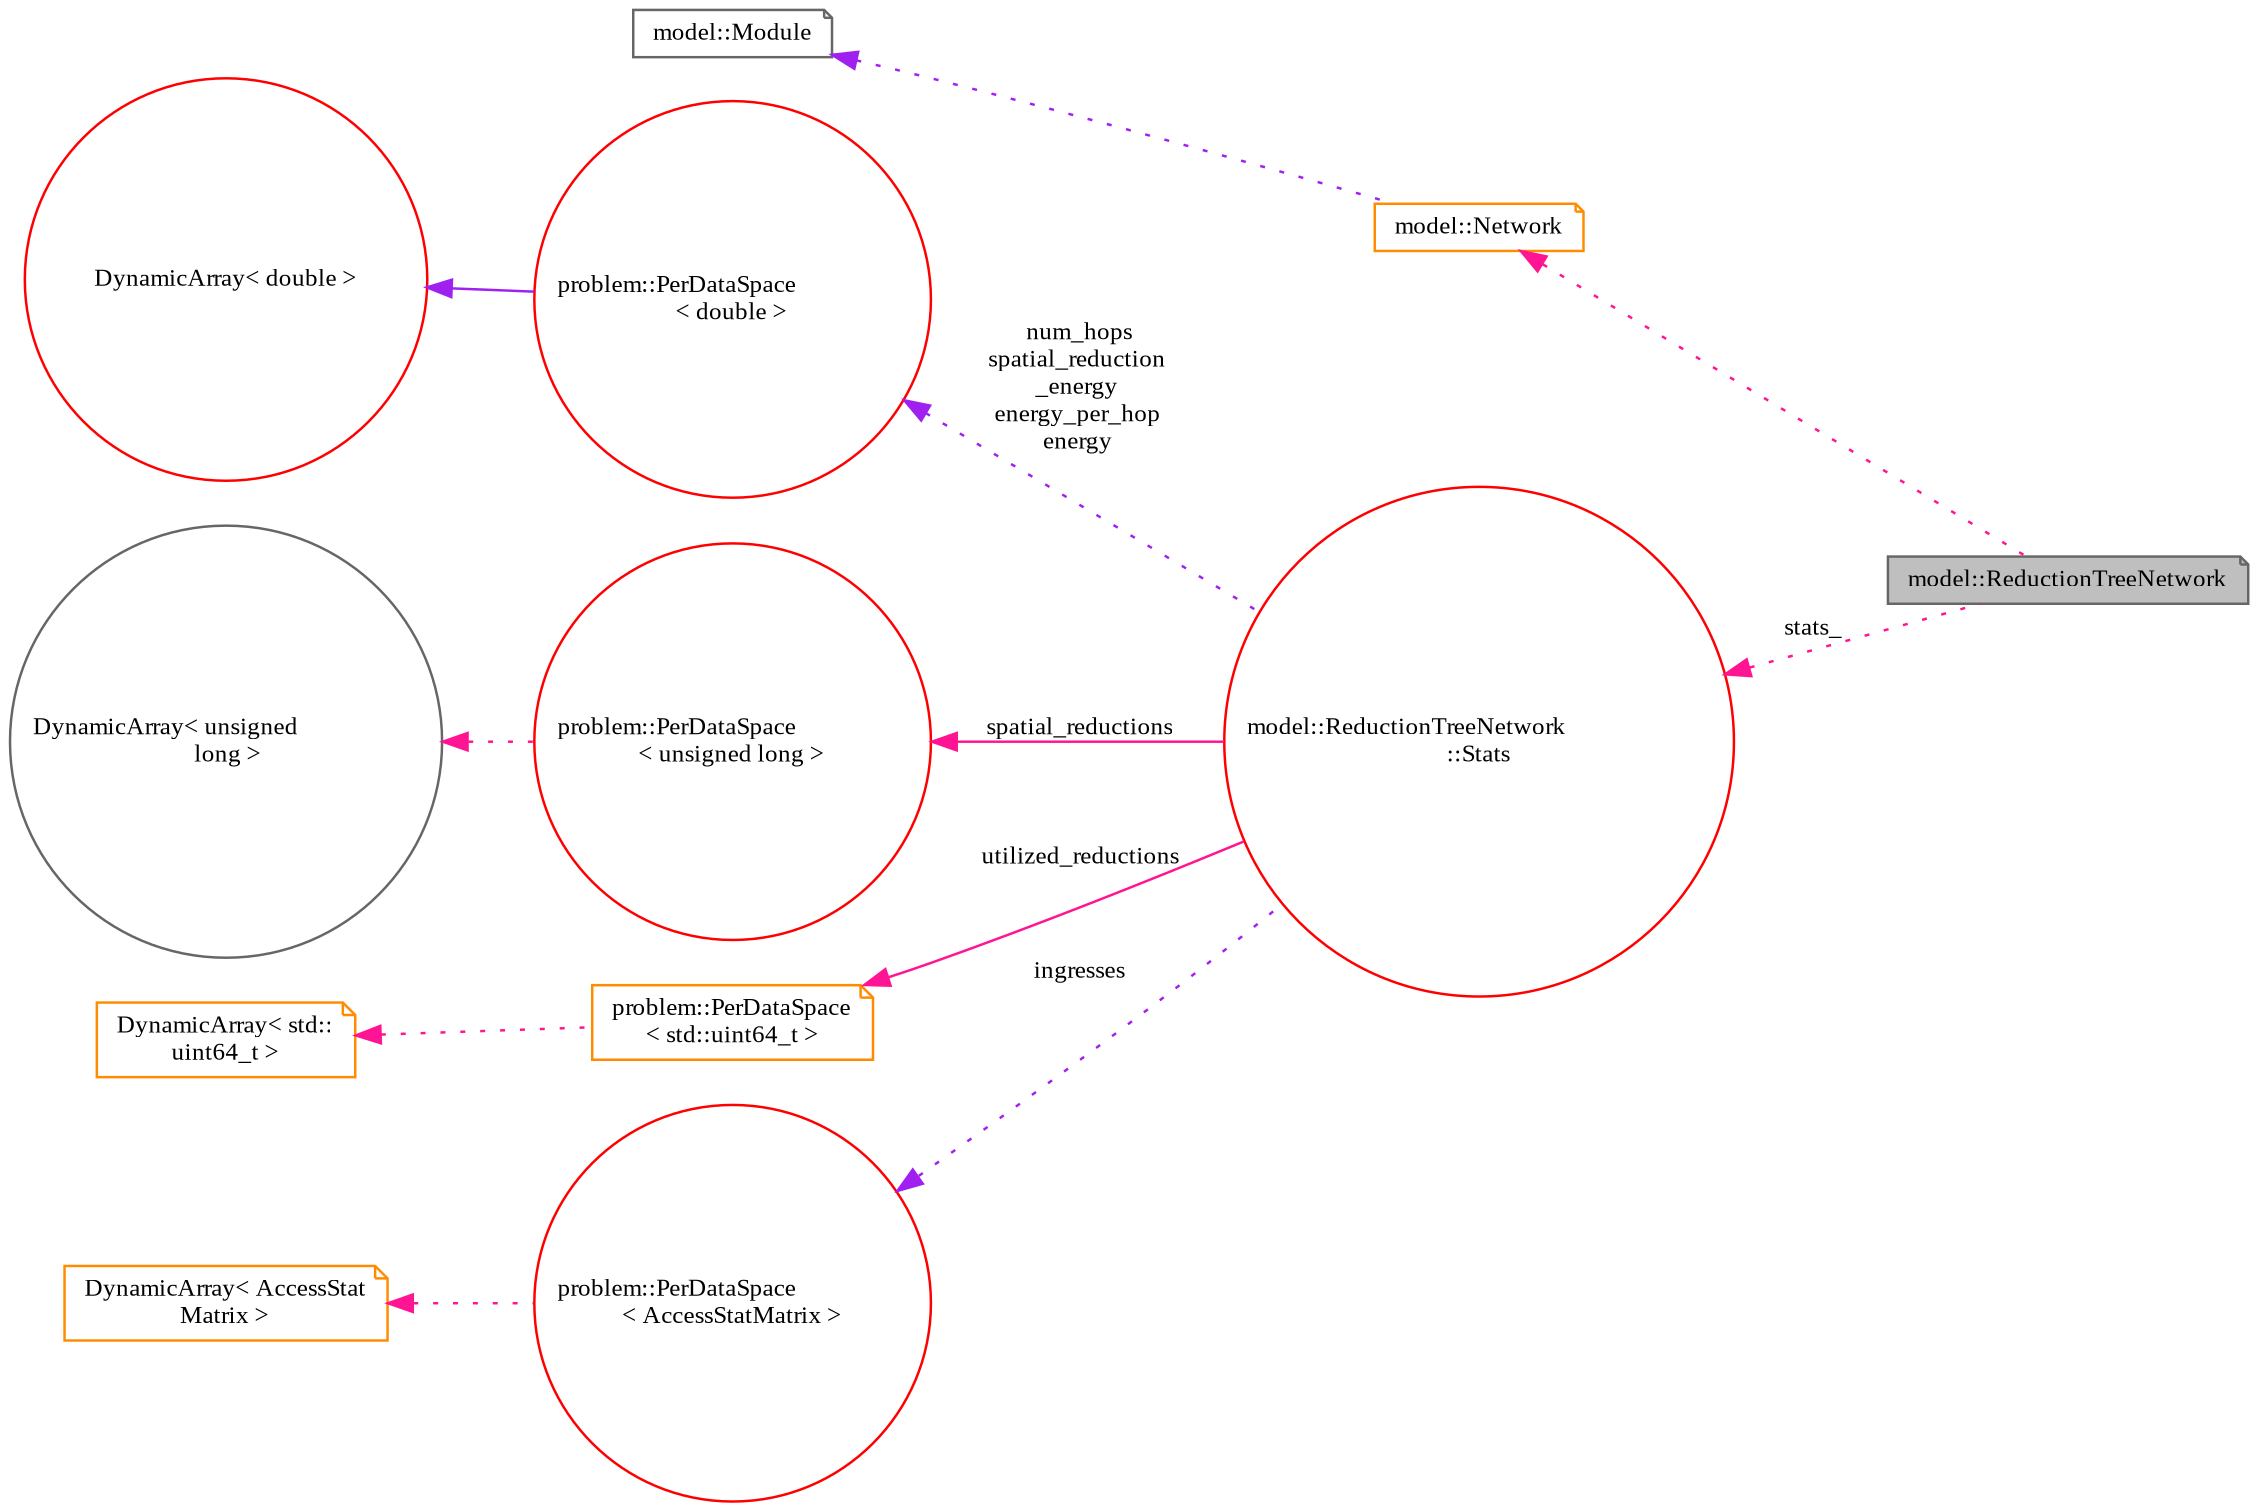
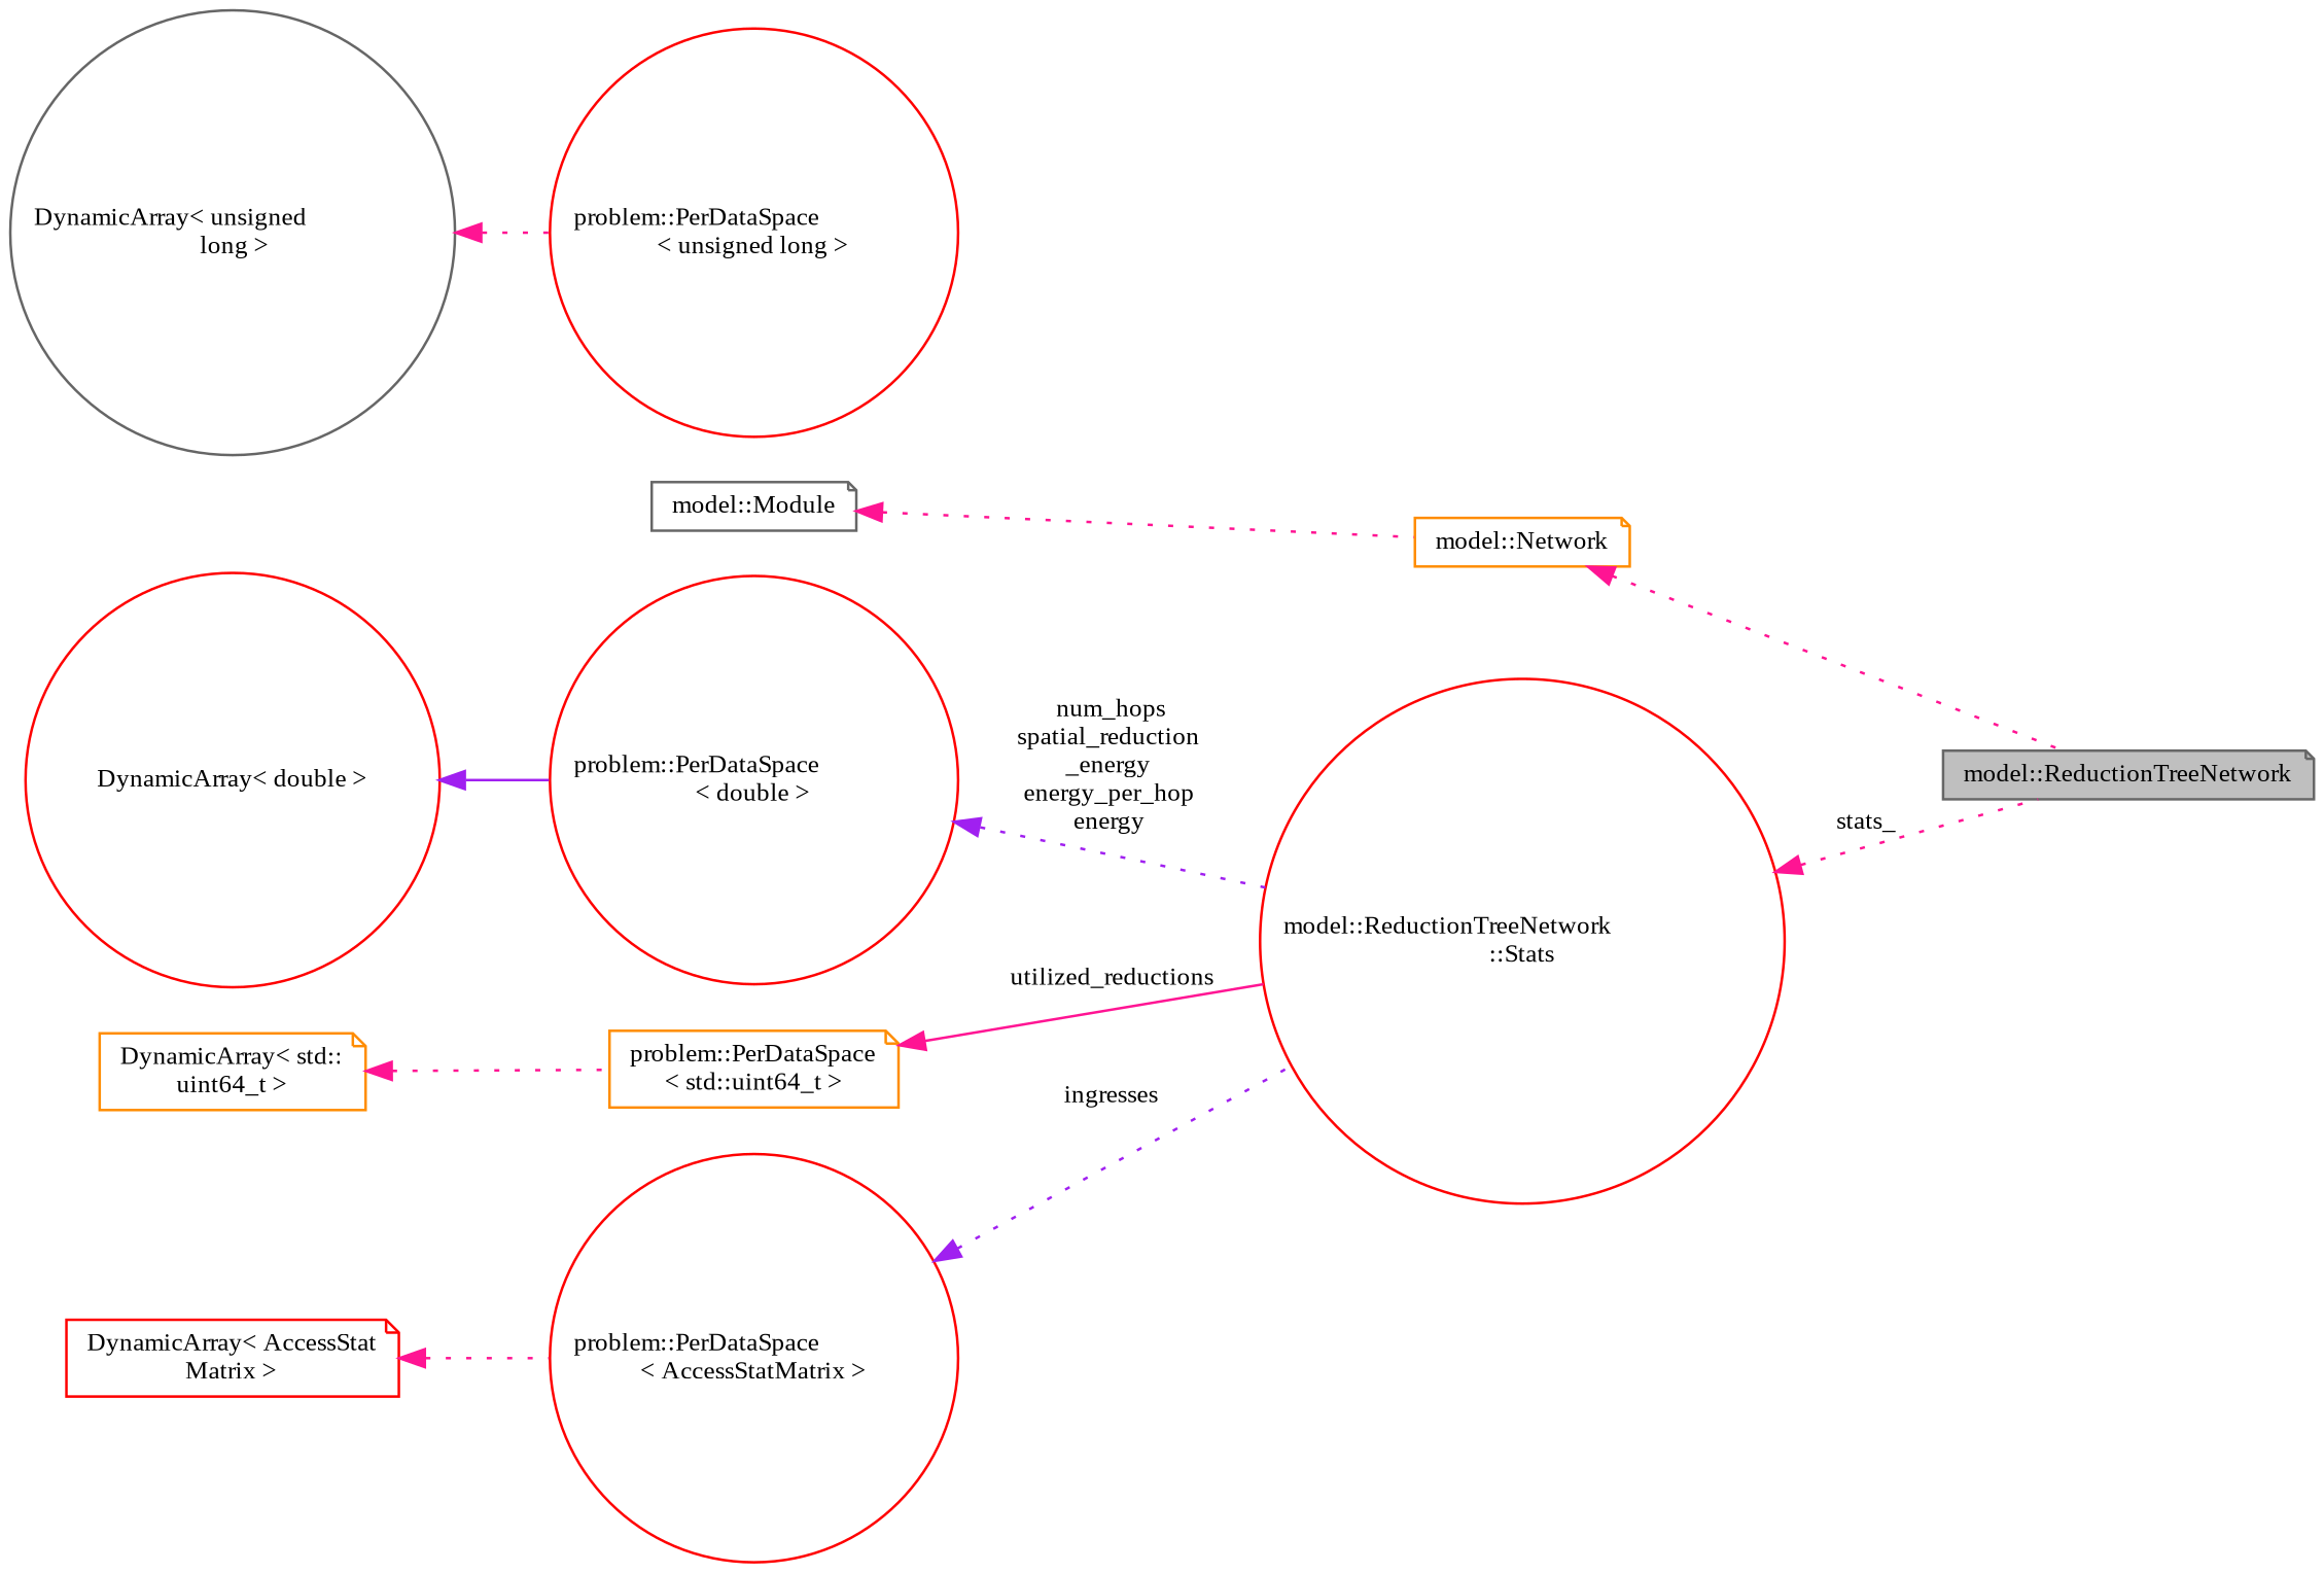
  digraph {
    fontname="Liberation Serif"
    rankdir=LR
    node [color=red fillcolor=white fontname="Liberation Serif" fontsize=10 shape=note style=filled]
    edge [color=deeppink dir=back fontname="Liberation Serif" fontsize=10 labelfontname=Helvetica labelfontsize=10 style=dotted]
    n1 [color=gray40 fillcolor=grey75 fontcolor=black height=0.2 label="model::ReductionTreeNetwork" width=0.4]
    n2 [color=darkorange height=0.2 label="model::Network" width=0.4]
    n3 [color=gray40 height=0.2 label="model::Module" width=0.4]
    n4 [height=0.2 label="model::ReductionTreeNetwork\l::Stats" shape=circle width=0.4]
    n5 [height=0.2 label="problem::PerDataSpace\l\< double \>" shape=circle width=0.4]
    n6 [height=0.2 label="DynamicArray\< double \>" shape=circle width=0.4]
    n7 [height=0.2 label="problem::PerDataSpace\l\< unsigned long \>" shape=circle width=0.4]
    n8 [color=gray40 height=0.2 label="DynamicArray\< unsigned\l long \>" shape=circle width=0.4]
    n9 [color=darkorange height=0.2 label="problem::PerDataSpace\l\< std::uint64_t \>" width=0.4]
    n10 [color=darkorange height=0.2 label="DynamicArray\< std::\luint64_t \>" width=0.4]
    n11 [height=0.2 label="problem::PerDataSpace\l\< AccessStatMatrix \>" shape=circle width=0.4]
-   n12 [color=darkorange height=0.2 label="DynamicArray\< AccessStat\lMatrix \>" width=0.4]
+   n12 [height=0.2 label="DynamicArray\< AccessStat\lMatrix \>" width=0.4]
    n2 -> n1
-   n3 -> n2 [color=purple]
+   n3 -> n2
    n4 -> n1 [label=" stats_"]
    n5 -> n4 [color=purple label=" num_hops\nspatial_reduction\l_energy\nenergy_per_hop\nenergy"]
    n6 -> n5 [color=purple style=solid]
-   n7 -> n4 [label=" spatial_reductions" style=solid]
    n8 -> n7
    n9 -> n4 [label=" utilized_reductions" style=solid]
    n10 -> n9
    n11 -> n4 [color=purple label=" ingresses"]
    n12 -> n11
  }
